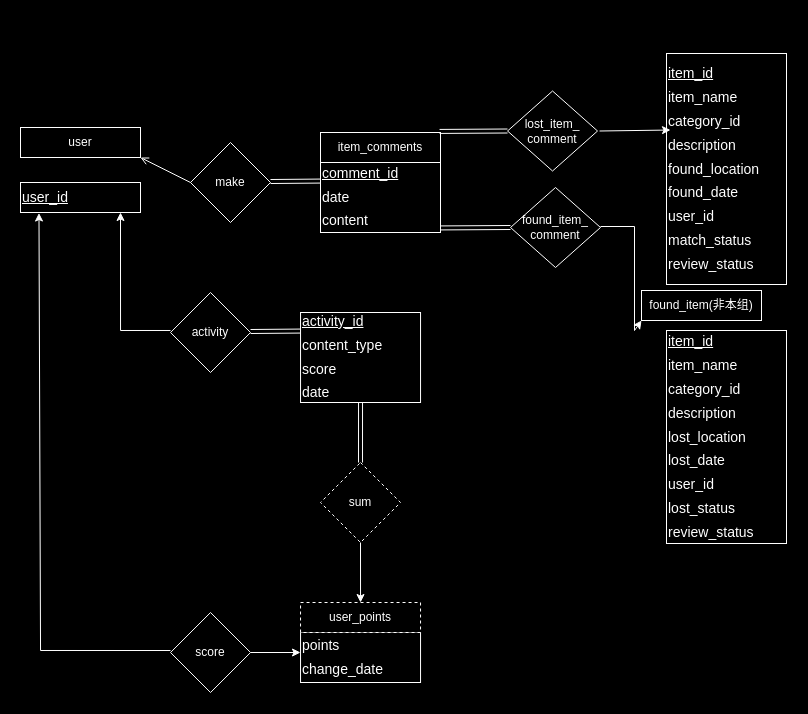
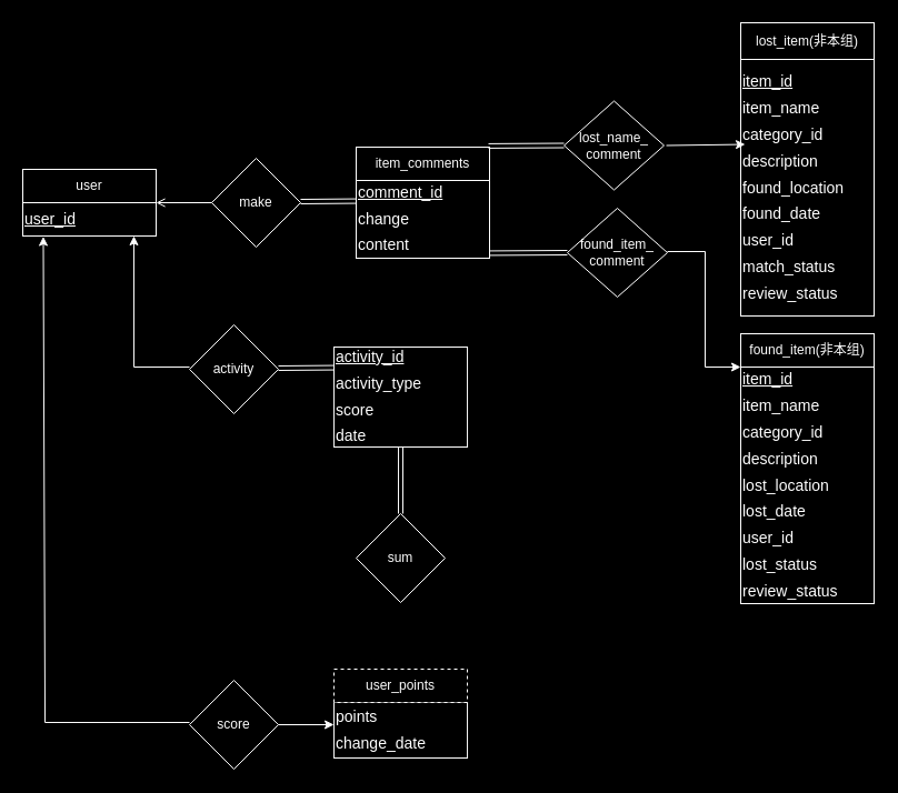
  <mxCell id="0" />
  <mxCell id="1" parent="0" />
- <mxCell id="2" value="&lt;div style=&quot;font-size: 14px; line-height: 170%;&quot;&gt;&lt;font style=&quot;font-size: 14px;&quot;&gt;&lt;u style=&quot;&quot;&gt;comment_id&lt;/u&gt;&lt;/font&gt;&lt;/div&gt;&lt;div style=&quot;font-size: 14px; line-height: 170%;&quot;&gt;&lt;font style=&quot;font-size: 14px;&quot;&gt;date&lt;/font&gt;&lt;/div&gt;&lt;div style=&quot;font-size: 14px; line-height: 170%;&quot;&gt;&lt;font style=&quot;font-size: 14px;&quot;&gt;content&lt;/font&gt;&lt;/div&gt;" style="rounded=0;whiteSpace=wrap;html=1;align=left;labelBackgroundColor=none;strokeColor=#FFFFFF;fontColor=#ffffff;fillColor=#000000;" parent="1" vertex="1"><mxGeometry x="320" y="162" width="120" height="70" as="geometry" /></mxCell>
+ <mxCell id="2" value="&lt;div style=&quot;font-size: 14px; line-height: 170%;&quot;&gt;&lt;font style=&quot;font-size: 14px;&quot;&gt;&lt;u style=&quot;&quot;&gt;comment_id&lt;/u&gt;&lt;/font&gt;&lt;/div&gt;&lt;div style=&quot;font-size: 14px; line-height: 170%;&quot;&gt;&lt;font style=&quot;font-size: 14px;&quot;&gt;change&lt;/font&gt;&lt;/div&gt;&lt;div style=&quot;font-size: 14px; line-height: 170%;&quot;&gt;&lt;font style=&quot;font-size: 14px;&quot;&gt;content&lt;/font&gt;&lt;/div&gt;" style="rounded=0;whiteSpace=wrap;html=1;align=left;labelBackgroundColor=none;strokeColor=#FFFFFF;fontColor=#ffffff;fillColor=#000000;" parent="1" vertex="1"><mxGeometry x="320" y="162" width="120" height="70" as="geometry" /></mxCell>
  <mxCell id="3" value="item_comments" style="rounded=0;whiteSpace=wrap;html=1;labelBackgroundColor=none;strokeColor=#FFFFFF;fontColor=#ffffff;fillColor=#000000;" parent="1" vertex="1"><mxGeometry x="320" y="132" width="120" height="30" as="geometry" /></mxCell>
  <mxCell id="4" value="&lt;div style=&quot;font-size: 14px; line-height: 170%;&quot;&gt;&lt;font style=&quot;font-size: 14px;&quot;&gt;&lt;u style=&quot;&quot;&gt;user_id&lt;/u&gt;&lt;/font&gt;&lt;/div&gt;" style="rounded=0;whiteSpace=wrap;html=1;align=left;labelBackgroundColor=none;strokeColor=#FFFFFF;fontColor=#ffffff;fillColor=#000000;" parent="1" vertex="1"><mxGeometry x="20" y="182" width="120" height="30" as="geometry" /></mxCell>
- <mxCell id="5" value="user" style="rounded=0;whiteSpace=wrap;html=1;labelBackgroundColor=none;strokeColor=#FFFFFF;fontColor=#ffffff;fillColor=#000000;" parent="1" vertex="1"><mxGeometry x="20" y="127" width="120" height="30" as="geometry" /></mxCell>
+ <mxCell id="5" value="user" style="rounded=0;whiteSpace=wrap;html=1;labelBackgroundColor=none;strokeColor=#FFFFFF;fontColor=#ffffff;fillColor=#000000;" parent="1" vertex="1"><mxGeometry x="20" y="152" width="120" height="30" as="geometry" /></mxCell>
  <mxCell id="6" value="&lt;div style=&quot;font-size: 14px; line-height: 170%;&quot;&gt;&lt;font style=&quot;font-size: 14px;&quot;&gt;&lt;u style=&quot;&quot;&gt;item_id&lt;/u&gt;&lt;/font&gt;&lt;/div&gt;&lt;div style=&quot;font-size: 14px; line-height: 170%;&quot;&gt;item_name&lt;/div&gt;&lt;div style=&quot;font-size: 14px; line-height: 170%;&quot;&gt;category_id&lt;/div&gt;&lt;div style=&quot;font-size: 14px; line-height: 170%;&quot;&gt;description&lt;/div&gt;&lt;div style=&quot;font-size: 14px; line-height: 170%;&quot;&gt;found_location&lt;/div&gt;&lt;div style=&quot;font-size: 14px; line-height: 170%;&quot;&gt;found_date&lt;/div&gt;&lt;div style=&quot;font-size: 14px; line-height: 170%;&quot;&gt;user_id&lt;/div&gt;&lt;div style=&quot;font-size: 14px; line-height: 170%;&quot;&gt;match_status&lt;/div&gt;&lt;div style=&quot;font-size: 14px; line-height: 170%;&quot;&gt;review_status&lt;/div&gt;" style="rounded=0;whiteSpace=wrap;html=1;align=left;labelBackgroundColor=none;strokeColor=#FFFFFF;fillColor=#000000;fontColor=#ffffff;" parent="1" vertex="1"><mxGeometry x="666" y="53" width="120" height="231" as="geometry" /></mxCell>
+ <mxCell id="7" value="lost_item(非本组)" style="rounded=0;whiteSpace=wrap;html=1;labelBackgroundColor=none;strokeColor=#FFFFFF;fillColor=#000000;fontColor=#ffffff;" parent="1" vertex="1"><mxGeometry x="666" y="20" width="120" height="33" as="geometry" /></mxCell>
  <mxCell id="8" value="&lt;div style=&quot;font-size: 14px; line-height: 170%;&quot;&gt;&lt;font style=&quot;font-size: 14px;&quot;&gt;&lt;u style=&quot;&quot;&gt;item_id&lt;/u&gt;&lt;/font&gt;&lt;/div&gt;&lt;div style=&quot;font-size: 14px; line-height: 170%;&quot;&gt;&lt;font style=&quot;font-size: 14px;&quot;&gt;&lt;div style=&quot;line-height: 23.8px;&quot;&gt;item_name&lt;/div&gt;&lt;div style=&quot;line-height: 23.8px;&quot;&gt;category_id&lt;/div&gt;&lt;div style=&quot;line-height: 23.8px;&quot;&gt;description&lt;/div&gt;&lt;div style=&quot;line-height: 23.8px;&quot;&gt;lost_location&lt;/div&gt;&lt;div style=&quot;line-height: 23.8px;&quot;&gt;lost_date&lt;/div&gt;&lt;div style=&quot;line-height: 23.8px;&quot;&gt;user_id&lt;/div&gt;&lt;div style=&quot;line-height: 23.8px;&quot;&gt;lost_status&lt;/div&gt;&lt;div style=&quot;line-height: 23.8px;&quot;&gt;review_status&lt;/div&gt;&lt;/font&gt;&lt;/div&gt;" style="rounded=0;whiteSpace=wrap;html=1;align=left;labelBackgroundColor=none;strokeColor=#FFFFFF;fontColor=#ffffff;fillColor=#000000;" parent="1" vertex="1"><mxGeometry x="666" y="330" width="120" height="213" as="geometry" /></mxCell>
- <mxCell id="9" value="found_item(非本组)" style="rounded=0;whiteSpace=wrap;html=1;labelBackgroundColor=none;strokeColor=#FFFFFF;fontColor=#ffffff;fillColor=#000000;" parent="1" vertex="1"><mxGeometry x="641" y="290" width="120" height="30" as="geometry" /></mxCell>
+ <mxCell id="9" value="found_item(非本组)" style="rounded=0;whiteSpace=wrap;html=1;labelBackgroundColor=none;strokeColor=#FFFFFF;fontColor=#ffffff;fillColor=#000000;" parent="1" vertex="1"><mxGeometry x="666" y="300" width="120" height="30" as="geometry" /></mxCell>
  <mxCell id="10" value="make" style="rhombus;whiteSpace=wrap;html=1;labelBackgroundColor=none;strokeColor=#FFFFFF;fontColor=#ffffff;fillColor=#000000;" parent="1" vertex="1"><mxGeometry x="190" y="142" width="80" height="80" as="geometry" /></mxCell>
  <mxCell id="11" value="" style="endArrow=open;html=1;rounded=0;exitX=0;exitY=0.5;exitDx=0;exitDy=0;entryX=1;entryY=1;entryDx=0;entryDy=0;labelBackgroundColor=none;strokeColor=#FFFFFF;fontColor=#ffffff;" parent="1" source="10" target="5" edge="1"><mxGeometry width="50" height="50" relative="1" as="geometry"><mxPoint x="150" y="192" as="sourcePoint" /><mxPoint x="200" y="142" as="targetPoint" /></mxGeometry></mxCell>
- <mxCell id="12" value="lost_item_&lt;div&gt;comment&lt;/div&gt;" style="rhombus;whiteSpace=wrap;html=1;labelBackgroundColor=none;strokeColor=#FFFFFF;fillColor=#000000;fontColor=#ffffff;" parent="1" vertex="1"><mxGeometry x="507.04" y="90.5" width="90" height="80" as="geometry" /></mxCell>
+ <mxCell id="12" value="lost_name_&lt;div&gt;comment&lt;/div&gt;" style="rhombus;whiteSpace=wrap;html=1;labelBackgroundColor=none;strokeColor=#FFFFFF;fillColor=#000000;fontColor=#ffffff;" parent="1" vertex="1"><mxGeometry x="507.04" y="90.5" width="90" height="80" as="geometry" /></mxCell>
  <mxCell id="13" value="" style="endArrow=classic;html=1;rounded=0;entryX=0;entryY=0.75;entryDx=0;entryDy=0;labelBackgroundColor=none;strokeColor=#FFFFFF;fontColor=#ffffff;" parent="1" edge="1"><mxGeometry width="50" height="50" relative="1" as="geometry"><mxPoint x="599.04" y="130.5" as="sourcePoint" /><mxPoint x="670" y="129.52" as="targetPoint" /></mxGeometry></mxCell>
  <mxCell id="14" value="" style="shape=link;html=1;rounded=0;labelBackgroundColor=none;strokeColor=#FFFFFF;fontColor=#ffffff;" parent="1" edge="1"><mxGeometry width="100" relative="1" as="geometry"><mxPoint x="270" y="181" as="sourcePoint" /><mxPoint x="320" y="180.57" as="targetPoint" /></mxGeometry></mxCell>
  <mxCell id="15" value="" style="shape=link;html=1;rounded=0;entryX=0;entryY=0.5;entryDx=0;entryDy=0;labelBackgroundColor=none;strokeColor=#FFFFFF;fontColor=#ffffff;" parent="1" target="12" edge="1"><mxGeometry width="100" relative="1" as="geometry"><mxPoint x="439.04" y="130.93" as="sourcePoint" /><mxPoint x="489.04" y="130.5" as="targetPoint" /></mxGeometry></mxCell>
  <mxCell id="16" value="found_item_&lt;div&gt;comment&lt;/div&gt;" style="rhombus;whiteSpace=wrap;html=1;labelBackgroundColor=none;strokeColor=#FFFFFF;fontColor=#ffffff;fillColor=#000000;" parent="1" vertex="1"><mxGeometry x="510" y="187" width="90" height="80" as="geometry" /></mxCell>
  <mxCell id="17" value="" style="endArrow=classic;html=1;rounded=0;entryX=0;entryY=1;entryDx=0;entryDy=0;labelBackgroundColor=none;strokeColor=#FFFFFF;fontColor=#ffffff;" parent="1" edge="1" target="9"><mxGeometry width="50" height="50" relative="1" as="geometry"><mxPoint x="600" y="226" as="sourcePoint" /><mxPoint x="670.96" y="226.02" as="targetPoint" /><Array as="points"><mxPoint x="634" y="226" /><mxPoint x="634" y="330" /></Array></mxGeometry></mxCell>
  <mxCell id="18" value="" style="shape=link;html=1;rounded=0;entryX=0;entryY=0.5;entryDx=0;entryDy=0;labelBackgroundColor=none;strokeColor=#FFFFFF;fontColor=#ffffff;" parent="1" target="16" edge="1"><mxGeometry width="100" relative="1" as="geometry"><mxPoint x="440" y="227.43" as="sourcePoint" /><mxPoint x="490" y="227" as="targetPoint" /></mxGeometry></mxCell>
- <mxCell id="19" value="&lt;div style=&quot;font-size: 14px; line-height: 170%;&quot;&gt;&lt;font style=&quot;font-size: 14px;&quot;&gt;&lt;u style=&quot;&quot;&gt;activity_id&lt;/u&gt;&lt;/font&gt;&lt;/div&gt;&lt;div style=&quot;font-size: 14px; line-height: 170%;&quot;&gt;content_type&lt;/div&gt;&lt;div style=&quot;font-size: 14px; line-height: 170%;&quot;&gt;&lt;font style=&quot;font-size: 14px;&quot;&gt;score&lt;/font&gt;&lt;/div&gt;&lt;div style=&quot;font-size: 14px; line-height: 170%;&quot;&gt;&lt;font style=&quot;font-size: 14px;&quot;&gt;date&lt;/font&gt;&lt;/div&gt;" style="rounded=0;whiteSpace=wrap;html=1;align=left;labelBackgroundColor=none;strokeColor=#FFFFFF;fontColor=#ffffff;fillColor=#000000;" parent="1" vertex="1"><mxGeometry x="300.04" y="312" width="120" height="90" as="geometry" /></mxCell>
+ <mxCell id="19" value="&lt;div style=&quot;font-size: 14px; line-height: 170%;&quot;&gt;&lt;font style=&quot;font-size: 14px;&quot;&gt;&lt;u style=&quot;&quot;&gt;activity_id&lt;/u&gt;&lt;/font&gt;&lt;/div&gt;&lt;div style=&quot;font-size: 14px; line-height: 170%;&quot;&gt;activity_type&lt;/div&gt;&lt;div style=&quot;font-size: 14px; line-height: 170%;&quot;&gt;&lt;font style=&quot;font-size: 14px;&quot;&gt;score&lt;/font&gt;&lt;/div&gt;&lt;div style=&quot;font-size: 14px; line-height: 170%;&quot;&gt;&lt;font style=&quot;font-size: 14px;&quot;&gt;date&lt;/font&gt;&lt;/div&gt;" style="rounded=0;whiteSpace=wrap;html=1;align=left;labelBackgroundColor=none;strokeColor=#FFFFFF;fontColor=#ffffff;fillColor=#000000;" parent="1" vertex="1"><mxGeometry x="300.04" y="312" width="120" height="90" as="geometry" /></mxCell>
  <mxCell id="20" value="activity" style="rhombus;whiteSpace=wrap;html=1;labelBackgroundColor=none;strokeColor=#FFFFFF;fontColor=#ffffff;fillColor=#000000;" parent="1" vertex="1"><mxGeometry x="170.04" y="292" width="80" height="80" as="geometry" /></mxCell>
  <mxCell id="21" value="" style="endArrow=classic;html=1;rounded=0;exitX=0;exitY=0.5;exitDx=0;exitDy=0;entryX=0.333;entryY=1.067;entryDx=0;entryDy=0;entryPerimeter=0;labelBackgroundColor=none;strokeColor=#FFFFFF;fontColor=#ffffff;" parent="1" edge="1"><mxGeometry width="50" height="50" relative="1" as="geometry"><mxPoint x="170.04" y="329.99" as="sourcePoint" /><mxPoint x="120" y="212" as="targetPoint" /><Array as="points"><mxPoint x="120.04" y="329.99" /></Array></mxGeometry></mxCell>
  <mxCell id="22" value="" style="shape=link;html=1;rounded=0;labelBackgroundColor=none;strokeColor=#FFFFFF;fontColor=#ffffff;" parent="1" edge="1"><mxGeometry width="100" relative="1" as="geometry"><mxPoint x="250.04" y="331" as="sourcePoint" /><mxPoint x="300.04" y="330.57" as="targetPoint" /></mxGeometry></mxCell>
  <mxCell id="23" value="&lt;div style=&quot;font-size: 14px; line-height: 170%;&quot;&gt;points&lt;/div&gt;&lt;div style=&quot;font-size: 14px; line-height: 170%;&quot;&gt;change_date&lt;/div&gt;" style="rounded=0;whiteSpace=wrap;html=1;align=left;labelBackgroundColor=none;strokeColor=#ffffff;fontColor=#ffffff;fillColor=#000000;" parent="1" vertex="1"><mxGeometry x="300.04" y="632" width="120" height="50" as="geometry" /></mxCell>
  <mxCell id="24" value="&lt;span style=&quot;text-align: start;&quot;&gt;&lt;font style=&quot;font-size: 12px;&quot; face=&quot;Helvetica&quot;&gt;user_points&lt;/font&gt;&lt;/span&gt;" style="rounded=0;whiteSpace=wrap;html=1;labelBackgroundColor=none;strokeColor=#ffffff;fontColor=#ffffff;fillColor=#000000;dashed=1;" parent="1" vertex="1"><mxGeometry x="300.04" y="602" width="120" height="30" as="geometry" /></mxCell>
  <mxCell id="25" value="score" style="rhombus;whiteSpace=wrap;html=1;labelBackgroundColor=none;strokeColor=#ffffff;fontColor=#ffffff;fillColor=#000000;" parent="1" vertex="1"><mxGeometry x="170.04" y="612" width="80" height="80" as="geometry" /></mxCell>
  <mxCell id="26" value="" style="endArrow=classic;html=1;rounded=0;entryX=0.154;entryY=1.017;entryDx=0;entryDy=0;entryPerimeter=0;labelBackgroundColor=none;strokeColor=#FFFFFF;fontColor=#ffffff;" parent="1" target="4" edge="1"><mxGeometry width="50" height="50" relative="1" as="geometry"><mxPoint x="170" y="650" as="sourcePoint" /><mxPoint x="40" y="292" as="targetPoint" /><Array as="points"><mxPoint x="40.04" y="649.99" /></Array></mxGeometry></mxCell>
  <mxCell id="27" value="" style="endArrow=classic;html=1;rounded=0;labelBackgroundColor=none;strokeColor=#ffffff;fontColor=#ffffff;" parent="1" edge="1"><mxGeometry width="50" height="50" relative="1" as="geometry"><mxPoint x="250.04" y="652" as="sourcePoint" /><mxPoint x="300" y="652" as="targetPoint" /></mxGeometry></mxCell>
- <mxCell id="28" value="sum" style="rhombus;whiteSpace=wrap;html=1;labelBackgroundColor=none;strokeColor=#FFFFFF;fontColor=#ffffff;fillColor=#000000;dashed=1;" parent="1" vertex="1"><mxGeometry x="320" y="462" width="80" height="80" as="geometry" /></mxCell>
- <mxCell id="29" value="" style="endArrow=classic;html=1;rounded=0;exitX=0.5;exitY=1;exitDx=0;exitDy=0;entryX=0.5;entryY=0;entryDx=0;entryDy=0;labelBackgroundColor=none;strokeColor=#FFFFFF;fontColor=#ffffff;" parent="1" source="28" target="24" edge="1"><mxGeometry width="50" height="50" relative="1" as="geometry"><mxPoint x="370" y="502" as="sourcePoint" /><mxPoint x="420" y="452" as="targetPoint" /></mxGeometry></mxCell>
+ <mxCell id="28" value="sum" style="rhombus;whiteSpace=wrap;html=1;labelBackgroundColor=none;strokeColor=#FFFFFF;fontColor=#ffffff;fillColor=#000000;" parent="1" vertex="1"><mxGeometry x="320" y="462" width="80" height="80" as="geometry" /></mxCell>
  <mxCell id="30" value="" style="shape=link;html=1;rounded=0;exitX=0.5;exitY=1;exitDx=0;exitDy=0;labelBackgroundColor=none;strokeColor=#FFFFFF;fontColor=#ffffff;" parent="1" source="19" target="28" edge="1"><mxGeometry width="100" relative="1" as="geometry"><mxPoint x="130" y="502" as="sourcePoint" /><mxPoint x="230" y="502" as="targetPoint" /></mxGeometry></mxCell>
